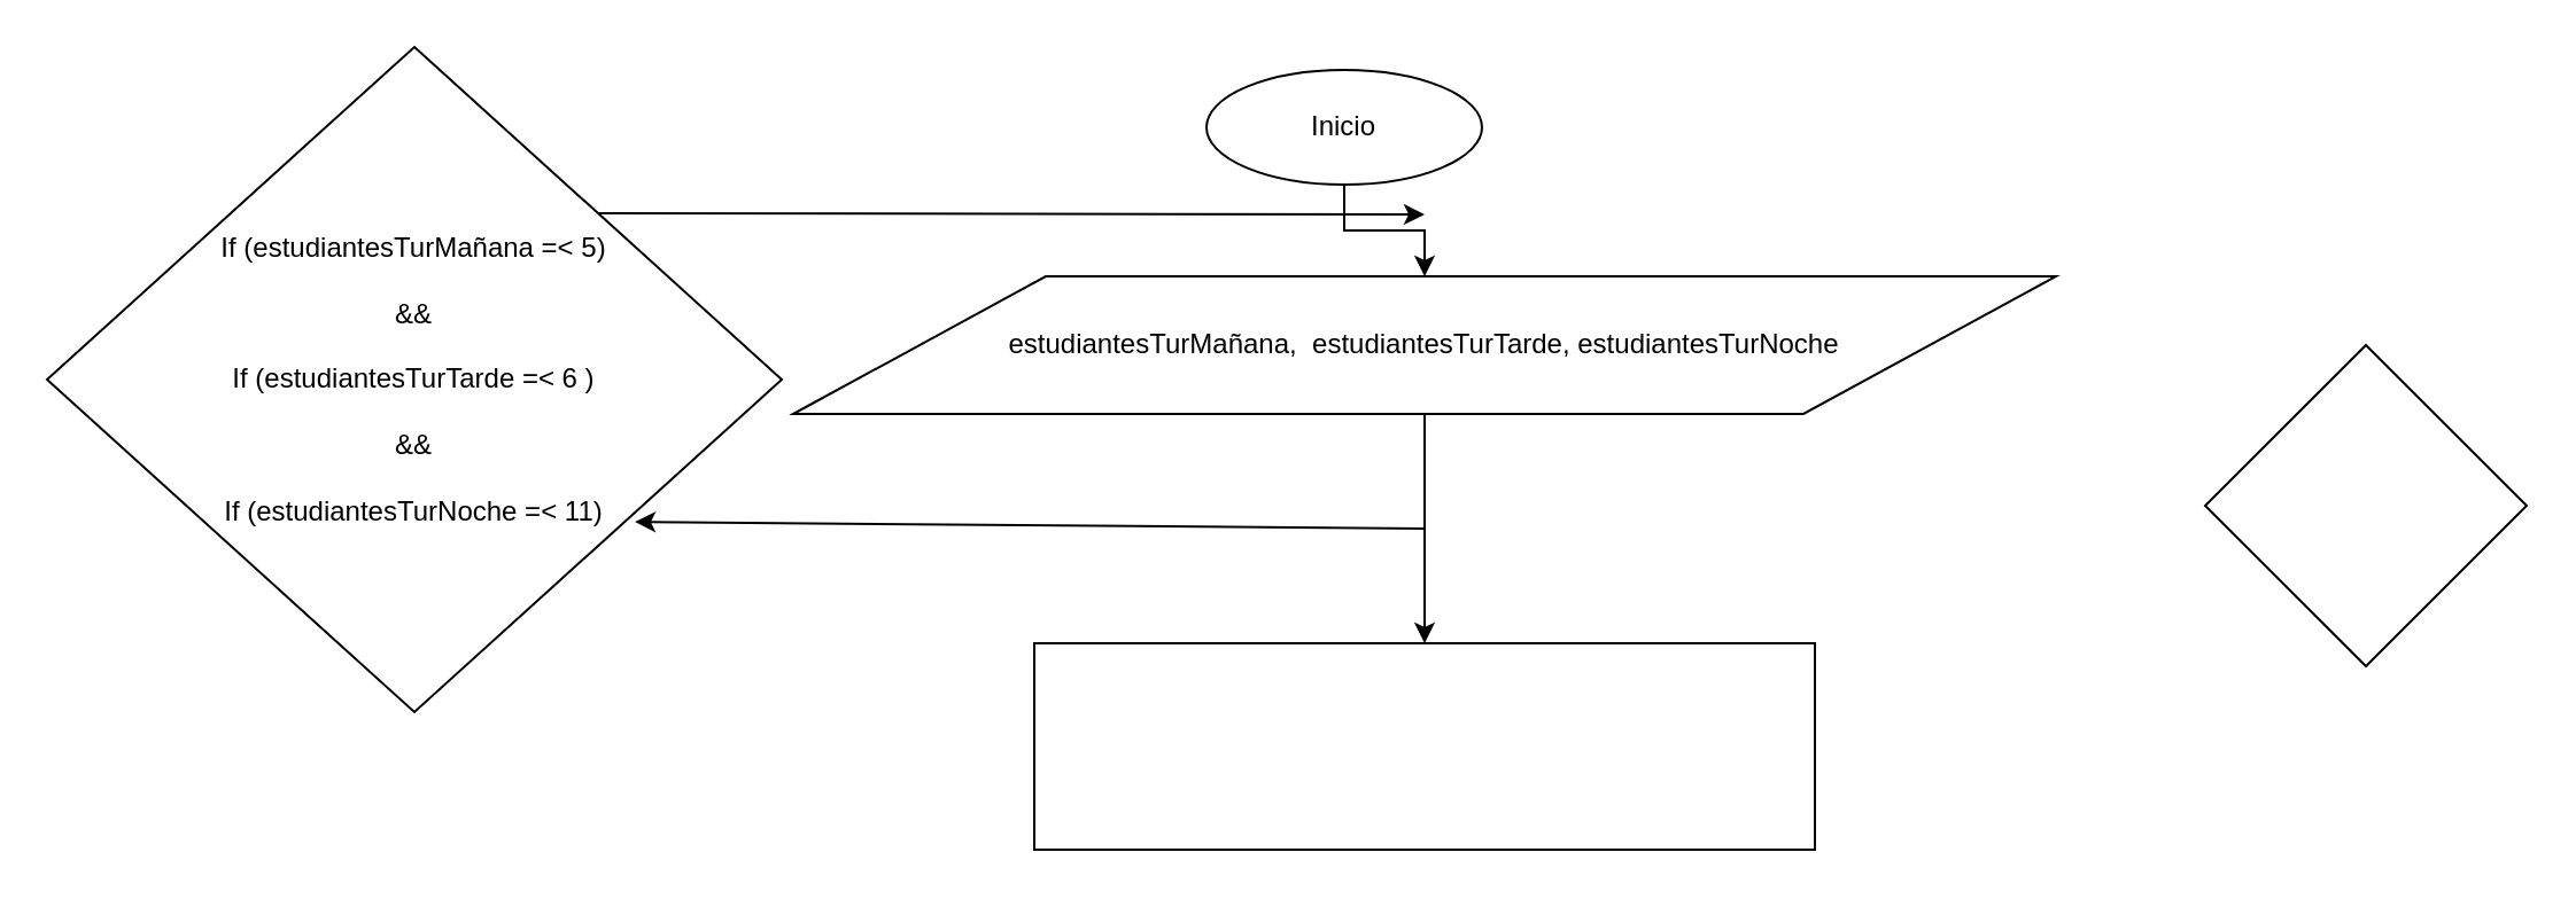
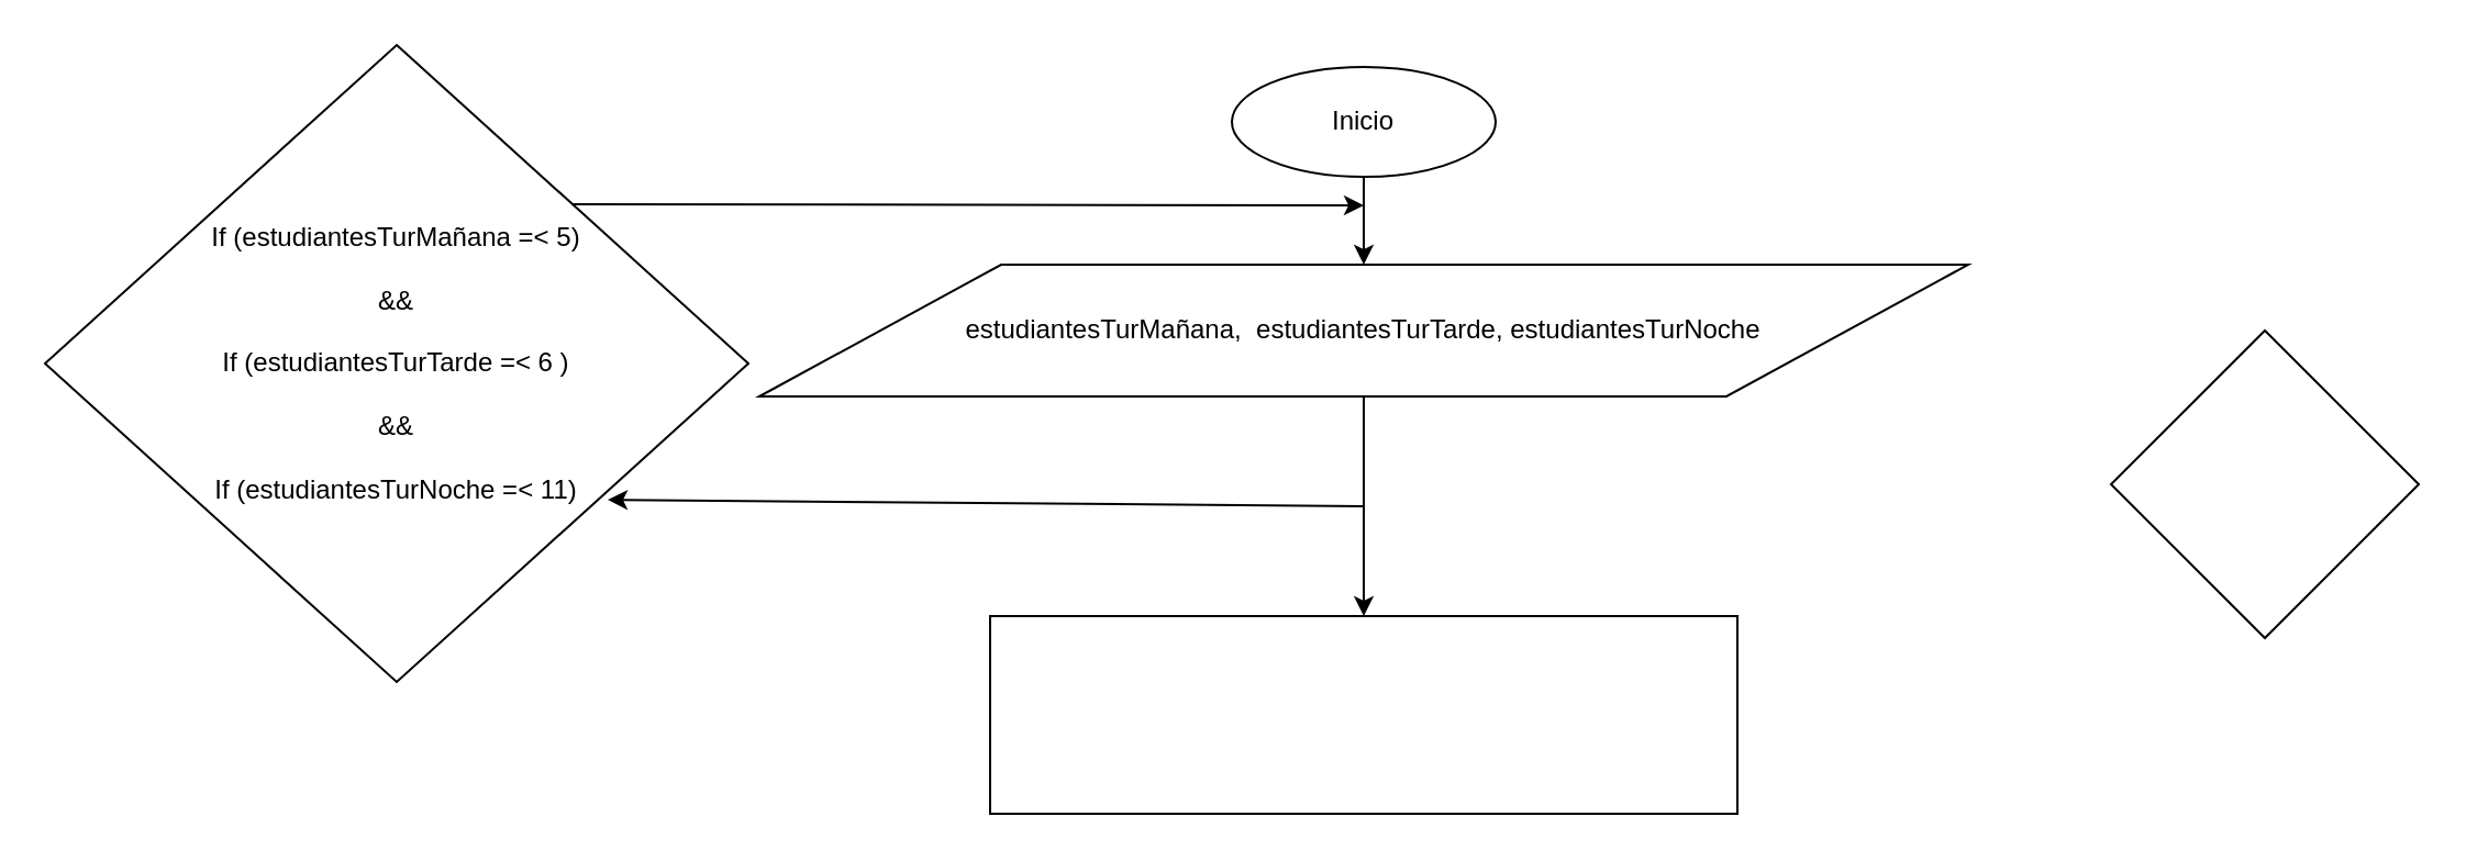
  <mxCell id="0" />
  <mxCell id="1" parent="0" />
  <mxCell id="2" value="" style="edgeStyle=orthogonalEdgeStyle;rounded=0;orthogonalLoop=1;jettySize=auto;html=1;" parent="1" source="3" target="5" edge="1"><mxGeometry relative="1" as="geometry" /></mxCell>
- <mxCell id="3" value="Inicio" style="ellipse;whiteSpace=wrap;html=1;" parent="1" vertex="1"><mxGeometry x="525" y="30" width="120" height="50" as="geometry" /></mxCell>
+ <mxCell id="3" value="Inicio" style="ellipse;whiteSpace=wrap;html=1;" parent="1" vertex="1"><mxGeometry x="560" y="30" width="120" height="50" as="geometry" /></mxCell>
  <mxCell id="4" value="" style="edgeStyle=orthogonalEdgeStyle;rounded=0;orthogonalLoop=1;jettySize=auto;html=1;" parent="1" source="5" target="7" edge="1"><mxGeometry relative="1" as="geometry" /></mxCell>
  <mxCell id="5" value="estudiantesTurMañana,&amp;nbsp; estudiantesTurTarde, estudiantesTurNoche" style="shape=parallelogram;perimeter=parallelogramPerimeter;whiteSpace=wrap;html=1;" parent="1" vertex="1"><mxGeometry x="345" y="120" width="550" height="60" as="geometry" /></mxCell>
  <mxCell id="6" value="If (estudiantesTurMañana =&amp;lt; 5)&lt;br&gt;&lt;br&gt;&amp;amp;&amp;amp;&lt;br&gt;&lt;br&gt;If (estudiantesTurTarde =&amp;lt; 6 )&lt;br&gt;&lt;br&gt;&amp;amp;&amp;amp;&lt;br&gt;&lt;br&gt;If (estudiantesTurNoche =&amp;lt; 11)" style="rhombus;whiteSpace=wrap;html=1;" parent="1" vertex="1"><mxGeometry x="20" width="320" height="290" as="geometry" y="20" /></mxCell>
  <mxCell id="7" value="" style="rounded=0;whiteSpace=wrap;html=1;" parent="1" vertex="1"><mxGeometry x="450" y="280" width="340" height="90" as="geometry" /></mxCell>
  <mxCell id="8" value="" style="endArrow=classic;html=1;entryX=0.8;entryY=0.714;entryDx=0;entryDy=0;entryPerimeter=0;" parent="1" target="6" edge="1"><mxGeometry width="50" height="50" relative="1" as="geometry"><mxPoint x="620" y="230" as="sourcePoint" /><mxPoint x="70" y="390" as="targetPoint" /></mxGeometry></mxCell>
  <mxCell id="9" value="" style="endArrow=classic;html=1;exitX=1;exitY=0;exitDx=0;exitDy=0;" parent="1" source="6" edge="1"><mxGeometry width="50" height="50" relative="1" as="geometry"><mxPoint x="20" y="440" as="sourcePoint" /><mxPoint x="620" y="93" as="targetPoint" /></mxGeometry></mxCell>
  <mxCell id="10" value="" style="rhombus;whiteSpace=wrap;html=1;" parent="1" vertex="1"><mxGeometry x="960" y="150" width="140" height="140" as="geometry" /></mxCell>
